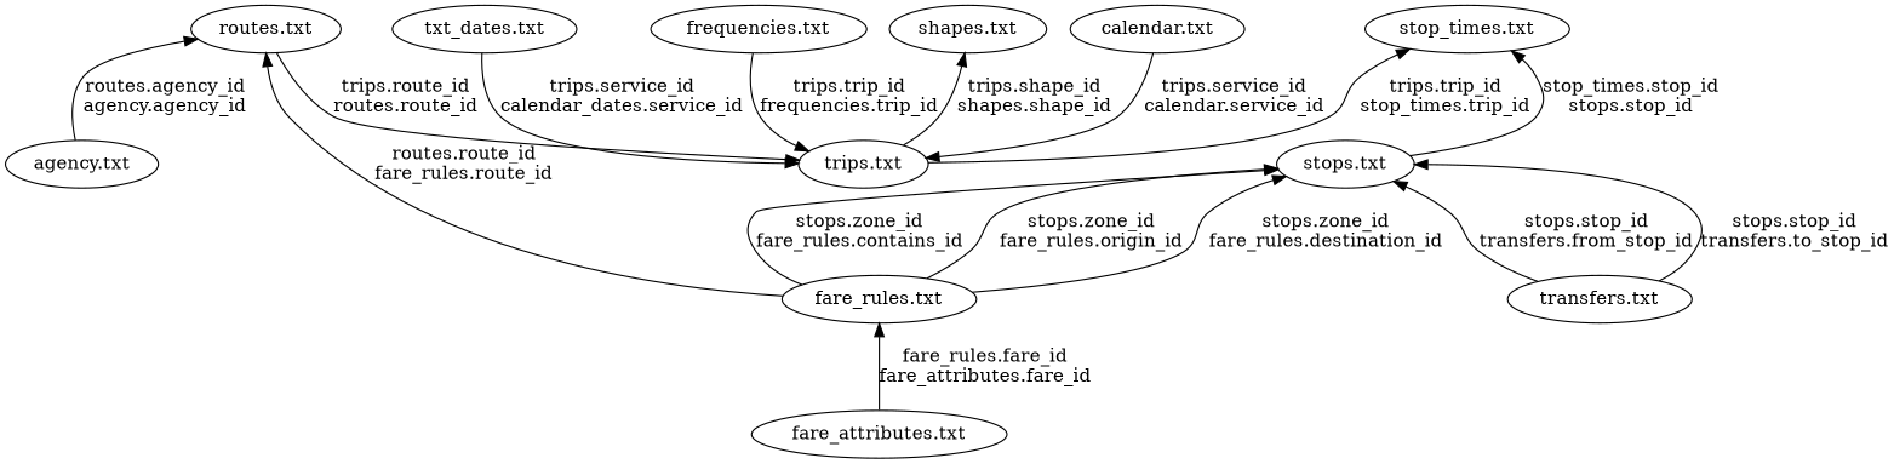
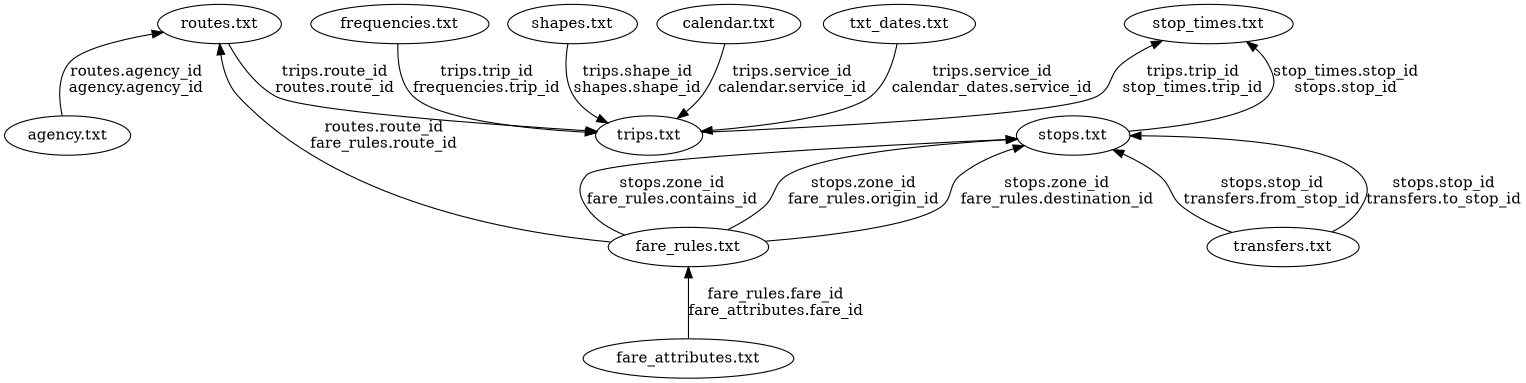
  digraph {
    rankdir=BT
    "trips.txt"
    "calendar.txt"
    n3 [label="txt_dates.txt"]
    "stop_times.txt"
    "frequencies.txt"
    "shapes.txt"
    "routes.txt"
    "fare_rules.txt"
    "transfers.txt"
    "stops.txt"
    "agency.txt"
    "fare_attributes.txt"
    subgraph sub_1 {
      rank=same
      "trips.txt"
    }
    subgraph sub_2 {
      rank=same
      "calendar.txt"
      n3
      "stop_times.txt"
      "frequencies.txt"
      "shapes.txt"
      "routes.txt"
    }
    subgraph sub_3 {
      rank=same
      "fare_rules.txt"
      "transfers.txt"
    }
    "trips.txt" -> "stop_times.txt" [label="trips.trip_id\nstop_times.trip_id"]
    "calendar.txt" -> "trips.txt" [label="trips.service_id\ncalendar.service_id"]
    n3 -> "trips.txt" [label="trips.service_id\ncalendar_dates.service_id"]
    "frequencies.txt" -> "trips.txt" [label="trips.trip_id\nfrequencies.trip_id"]
-   "trips.txt" -> "shapes.txt" [label="trips.shape_id\nshapes.shape_id"]
+   "shapes.txt" -> "trips.txt" [label="trips.shape_id\nshapes.shape_id"]
    "routes.txt" -> "trips.txt" [label="trips.route_id\nroutes.route_id"]
    "fare_rules.txt" -> "routes.txt" [label="routes.route_id\nfare_rules.route_id"]
    "fare_rules.txt" -> "stops.txt" [label="stops.zone_id\nfare_rules.origin_id"]
    "fare_rules.txt" -> "stops.txt" [label="stops.zone_id\nfare_rules.destination_id"]
    "fare_rules.txt" -> "stops.txt" [label="stops.zone_id\nfare_rules.contains_id"]
    "transfers.txt" -> "stops.txt" [label="stops.stop_id\ntransfers.from_stop_id"]
    "transfers.txt" -> "stops.txt" [label="stops.stop_id\ntransfers.to_stop_id"]
    "stops.txt" -> "stop_times.txt" [label="stop_times.stop_id\nstops.stop_id"]
    "agency.txt" -> "routes.txt" [label="routes.agency_id\nagency.agency_id"]
    "fare_attributes.txt" -> "fare_rules.txt" [label="fare_rules.fare_id\nfare_attributes.fare_id"]
  }
